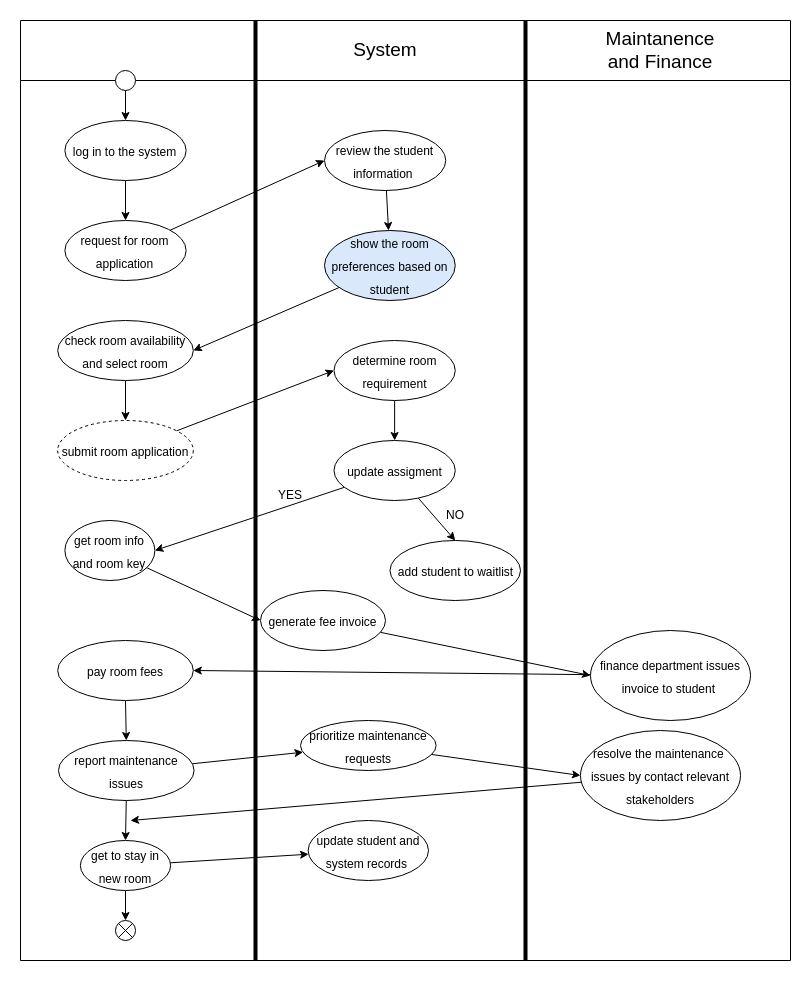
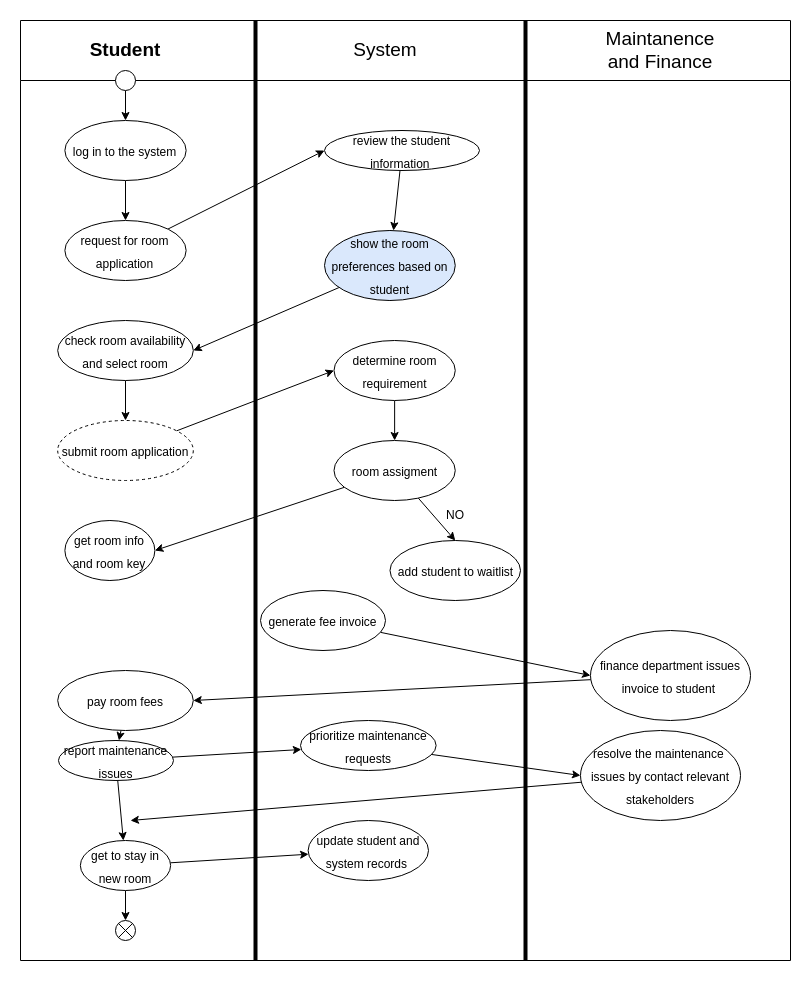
  <mxCell id="0" />
  <mxCell id="1" parent="0" />
  <mxCell id="2" value="" style="swimlane;startSize=60;fontSize=19;" parent="1" vertex="1"><mxGeometry x="20" y="20" width="770" height="940" as="geometry" /></mxCell>
  <mxCell id="3" value="" style="line;strokeWidth=4;direction=south;html=1;perimeter=backbonePerimeter;points=[];outlineConnect=0;" parent="2" vertex="1"><mxGeometry x="230" width="10" height="940" as="geometry" /></mxCell>
  <mxCell id="4" value="" style="line;strokeWidth=4;direction=south;html=1;perimeter=backbonePerimeter;points=[];outlineConnect=0;" parent="2" vertex="1"><mxGeometry x="500" width="10" height="940" as="geometry" /></mxCell>
+ <mxCell id="5" value="Student" style="text;html=1;strokeColor=none;fillColor=none;align=center;verticalAlign=middle;whiteSpace=wrap;rounded=0;fontSize=19;fontStyle=1" parent="2" vertex="1"><mxGeometry x="70" y="10" width="70" height="40" as="geometry" /></mxCell>
  <mxCell id="6" value="Maintanence and Finance" style="text;html=1;strokeColor=none;fillColor=none;align=center;verticalAlign=middle;whiteSpace=wrap;rounded=0;fontSize=19;" parent="2" vertex="1"><mxGeometry x="570" y="12.5" width="140" height="35" as="geometry" /></mxCell>
  <mxCell id="7" value="System" style="text;html=1;strokeColor=none;fillColor=none;align=center;verticalAlign=middle;whiteSpace=wrap;rounded=0;fontSize=19;" parent="2" vertex="1"><mxGeometry x="335" y="15" width="60" height="30" as="geometry" /></mxCell>
  <mxCell id="8" value="" style="edgeStyle=none;html=1;fontSize=12;" parent="2" source="9" target="15" edge="1"><mxGeometry relative="1" as="geometry" /></mxCell>
  <mxCell id="9" value="&lt;font style=&quot;font-size: 12px;&quot;&gt;log in to the system&lt;/font&gt;" style="ellipse;whiteSpace=wrap;html=1;fontSize=19;" parent="2" vertex="1"><mxGeometry x="44.38" y="100" width="121.25" height="60" as="geometry" /></mxCell>
  <mxCell id="10" value="" style="edgeStyle=none;html=1;fontSize=19;" parent="2" source="11" target="9" edge="1"><mxGeometry relative="1" as="geometry" /></mxCell>
  <mxCell id="11" value="" style="ellipse;whiteSpace=wrap;html=1;aspect=fixed;fontSize=19;" parent="2" vertex="1"><mxGeometry x="95" y="50" width="20" height="20" as="geometry" /></mxCell>
  <mxCell id="12" value="" style="edgeStyle=none;html=1;fontSize=12;" parent="2" source="13" target="31" edge="1"><mxGeometry relative="1" as="geometry" /></mxCell>
- <mxCell id="13" value="&lt;font style=&quot;font-size: 12px;&quot;&gt;review the student information&amp;nbsp;&lt;/font&gt;" style="ellipse;whiteSpace=wrap;html=1;fontSize=19;" parent="2" vertex="1"><mxGeometry x="304" y="110" width="121.25" height="60" as="geometry" /></mxCell>
+ <mxCell id="13" value="&lt;font style=&quot;font-size: 12px;&quot;&gt;review the student information&amp;nbsp;&lt;/font&gt;" style="ellipse;whiteSpace=wrap;html=1;fontSize=19;" parent="2" vertex="1"><mxGeometry x="304" y="110" width="155" height="40" as="geometry" /></mxCell>
  <mxCell id="14" value="" style="edgeStyle=none;html=1;fontSize=12;entryX=0;entryY=0.5;entryDx=0;entryDy=0;" parent="2" source="15" target="13" edge="1"><mxGeometry relative="1" as="geometry" /></mxCell>
  <mxCell id="15" value="&lt;font style=&quot;font-size: 12px;&quot;&gt;request for room application&lt;/font&gt;" style="ellipse;whiteSpace=wrap;html=1;fontSize=19;" parent="2" vertex="1"><mxGeometry x="44.38" y="200" width="121.25" height="60" as="geometry" /></mxCell>
  <mxCell id="16" value="" style="edgeStyle=none;html=1;fontSize=12;" parent="2" source="17" target="19" edge="1"><mxGeometry relative="1" as="geometry" /></mxCell>
  <mxCell id="17" value="&lt;font style=&quot;font-size: 12px;&quot;&gt;check room availability and select room&lt;/font&gt;" style="ellipse;whiteSpace=wrap;html=1;fontSize=19;" parent="2" vertex="1"><mxGeometry x="37.2" y="300" width="135.62" height="60" as="geometry" /></mxCell>
  <mxCell id="18" value="" style="edgeStyle=none;html=1;fontSize=12;entryX=0;entryY=0.5;entryDx=0;entryDy=0;" parent="2" source="19" target="33" edge="1"><mxGeometry relative="1" as="geometry" /></mxCell>
  <mxCell id="19" value="&lt;span style=&quot;font-size: 12px;&quot;&gt;submit room application&lt;/span&gt;" style="ellipse;whiteSpace=wrap;html=1;fontSize=19;dashed=1;" parent="2" vertex="1"><mxGeometry x="37.19" y="400" width="135.62" height="60" as="geometry" /></mxCell>
- <mxCell id="20" value="" style="edgeStyle=none;html=1;fontSize=12;entryX=0;entryY=0.5;entryDx=0;entryDy=0;" parent="2" source="21" target="41" edge="1"><mxGeometry relative="1" as="geometry" /></mxCell>
  <mxCell id="21" value="&lt;span style=&quot;font-size: 12px;&quot;&gt;get room info and room key&lt;/span&gt;" style="ellipse;whiteSpace=wrap;html=1;fontSize=19;" parent="2" vertex="1"><mxGeometry x="44.38" y="500" width="90" height="60" as="geometry" /></mxCell>
  <mxCell id="22" value="" style="edgeStyle=none;html=1;fontSize=12;" parent="2" source="23" target="26" edge="1"><mxGeometry relative="1" as="geometry" /></mxCell>
- <mxCell id="23" value="&lt;span style=&quot;font-size: 12px;&quot;&gt;pay room fees&lt;/span&gt;" style="ellipse;whiteSpace=wrap;html=1;fontSize=19;" parent="2" vertex="1"><mxGeometry x="37.19" y="620" width="135.62" height="60" as="geometry" /></mxCell>
+ <mxCell id="23" value="&lt;span style=&quot;font-size: 12px;&quot;&gt;pay room fees&lt;/span&gt;" style="ellipse;whiteSpace=wrap;html=1;fontSize=19;" parent="2" vertex="1"><mxGeometry x="37.19" y="650" width="135.62" height="60" as="geometry" /></mxCell>
  <mxCell id="24" value="" style="edgeStyle=none;html=1;fontSize=12;" parent="2" source="26" target="29" edge="1"><mxGeometry relative="1" as="geometry" /></mxCell>
  <mxCell id="25" value="" style="edgeStyle=none;html=1;fontSize=12;" parent="2" source="26" target="45" edge="1"><mxGeometry relative="1" as="geometry" /></mxCell>
- <mxCell id="26" value="&lt;span style=&quot;font-size: 12px;&quot;&gt;report maintenance issues&lt;/span&gt;" style="ellipse;whiteSpace=wrap;html=1;fontSize=19;" parent="2" vertex="1"><mxGeometry x="37.97" y="720" width="135.62" height="60" as="geometry" /></mxCell>
+ <mxCell id="26" value="&lt;span style=&quot;font-size: 12px;&quot;&gt;report maintenance issues&lt;/span&gt;" style="ellipse;whiteSpace=wrap;html=1;fontSize=19;" parent="2" vertex="1"><mxGeometry x="37.97" y="720" width="115" height="40" as="geometry" /></mxCell>
  <mxCell id="27" value="" style="edgeStyle=none;html=1;fontSize=12;" parent="2" source="29" target="48" edge="1"><mxGeometry relative="1" as="geometry" /></mxCell>
  <mxCell id="28" value="" style="edgeStyle=none;html=1;fontSize=12;" parent="2" source="29" target="49" edge="1"><mxGeometry relative="1" as="geometry" /></mxCell>
  <mxCell id="29" value="&lt;span style=&quot;font-size: 12px;&quot;&gt;get to stay in new room&lt;/span&gt;" style="ellipse;whiteSpace=wrap;html=1;fontSize=19;" parent="2" vertex="1"><mxGeometry x="59.88" y="820" width="90.24" height="50" as="geometry" /></mxCell>
  <mxCell id="30" value="" style="edgeStyle=none;html=1;fontSize=12;entryX=1;entryY=0.5;entryDx=0;entryDy=0;" parent="2" source="31" target="17" edge="1"><mxGeometry relative="1" as="geometry" /></mxCell>
  <mxCell id="31" value="&lt;span style=&quot;font-size: 12px;&quot;&gt;show the room preferences based on student&lt;/span&gt;" style="ellipse;whiteSpace=wrap;html=1;fontSize=19;fillColor=#dae8fc;" parent="2" vertex="1"><mxGeometry x="304" y="210" width="130.75" height="70" as="geometry" /></mxCell>
  <mxCell id="32" value="" style="edgeStyle=none;html=1;fontSize=12;entryX=0.5;entryY=0;entryDx=0;entryDy=0;" parent="2" source="33" target="36" edge="1"><mxGeometry relative="1" as="geometry" /></mxCell>
  <mxCell id="33" value="&lt;span style=&quot;font-size: 12px;&quot;&gt;determine room requirement&lt;/span&gt;" style="ellipse;whiteSpace=wrap;html=1;fontSize=19;" parent="2" vertex="1"><mxGeometry x="313.5" y="320" width="121.25" height="60" as="geometry" /></mxCell>
  <mxCell id="34" value="" style="edgeStyle=none;html=1;fontSize=12;entryX=0.5;entryY=0;entryDx=0;entryDy=0;" parent="2" source="36" target="38" edge="1"><mxGeometry relative="1" as="geometry" /></mxCell>
  <mxCell id="35" value="" style="edgeStyle=none;html=1;fontSize=12;entryX=1;entryY=0.5;entryDx=0;entryDy=0;" parent="2" source="36" target="21" edge="1"><mxGeometry relative="1" as="geometry" /></mxCell>
- <mxCell id="36" value="&lt;font style=&quot;font-size: 12px;&quot;&gt;update assigment&lt;/font&gt;" style="ellipse;whiteSpace=wrap;html=1;fontSize=19;" parent="2" vertex="1"><mxGeometry x="313.5" y="420" width="121.25" height="60" as="geometry" /></mxCell>
- <mxCell id="37" value="YES" style="text;html=1;strokeColor=none;fillColor=none;align=center;verticalAlign=middle;whiteSpace=wrap;rounded=0;fontSize=12;" parent="2" vertex="1"><mxGeometry x="240" y="460" width="60" height="30" as="geometry" /></mxCell>
+ <mxCell id="36" value="&lt;font style=&quot;font-size: 12px;&quot;&gt;room assigment&lt;/font&gt;" style="ellipse;whiteSpace=wrap;html=1;fontSize=19;" parent="2" vertex="1"><mxGeometry x="313.5" y="420" width="121.25" height="60" as="geometry" /></mxCell>
  <mxCell id="38" value="&lt;span style=&quot;font-size: 12px;&quot;&gt;add student to waitlist&lt;/span&gt;" style="ellipse;whiteSpace=wrap;html=1;fontSize=19;" parent="2" vertex="1"><mxGeometry x="369.5" y="520" width="130.5" height="60" as="geometry" /></mxCell>
  <mxCell id="39" value="NO" style="text;html=1;strokeColor=none;fillColor=none;align=center;verticalAlign=middle;whiteSpace=wrap;rounded=0;fontSize=12;" parent="2" vertex="1"><mxGeometry x="404.75" y="480" width="60" height="30" as="geometry" /></mxCell>
  <mxCell id="40" value="" style="edgeStyle=none;html=1;fontSize=12;entryX=0;entryY=0.5;entryDx=0;entryDy=0;" parent="2" source="41" target="43" edge="1"><mxGeometry relative="1" as="geometry" /></mxCell>
  <mxCell id="41" value="&lt;span style=&quot;font-size: 12px;&quot;&gt;generate fee invoice&lt;/span&gt;" style="ellipse;whiteSpace=wrap;html=1;fontSize=19;" parent="2" vertex="1"><mxGeometry x="240" y="570" width="125" height="60" as="geometry" /></mxCell>
  <mxCell id="42" value="" style="edgeStyle=none;html=1;fontSize=12;entryX=1;entryY=0.5;entryDx=0;entryDy=0;" parent="2" source="43" target="23" edge="1"><mxGeometry relative="1" as="geometry"><mxPoint x="290" y="660" as="targetPoint" /></mxGeometry></mxCell>
  <mxCell id="43" value="&lt;span style=&quot;font-size: 12px;&quot;&gt;finance department issues invoice to student&amp;nbsp;&lt;/span&gt;" style="ellipse;whiteSpace=wrap;html=1;fontSize=19;" parent="2" vertex="1"><mxGeometry x="570" y="610" width="160" height="90" as="geometry" /></mxCell>
  <mxCell id="44" value="" style="edgeStyle=none;html=1;fontSize=12;entryX=0;entryY=0.5;entryDx=0;entryDy=0;" parent="2" source="45" target="47" edge="1"><mxGeometry relative="1" as="geometry"><mxPoint x="560" y="740" as="targetPoint" /></mxGeometry></mxCell>
  <mxCell id="45" value="&lt;font style=&quot;font-size: 12px;&quot;&gt;prioritize maintenance requests&lt;/font&gt;" style="ellipse;whiteSpace=wrap;html=1;fontSize=19;" parent="2" vertex="1"><mxGeometry x="280" y="700" width="135.62" height="50" as="geometry" /></mxCell>
  <mxCell id="46" value="" style="edgeStyle=none;html=1;fontSize=12;" parent="2" source="47" edge="1"><mxGeometry relative="1" as="geometry"><mxPoint x="110" y="800" as="targetPoint" /></mxGeometry></mxCell>
  <mxCell id="47" value="&lt;span style=&quot;font-size: 12px;&quot;&gt;resolve the maintenance&amp;nbsp; issues by contact relevant stakeholders&lt;/span&gt;" style="ellipse;whiteSpace=wrap;html=1;fontSize=19;" parent="2" vertex="1"><mxGeometry x="560" y="710" width="160" height="90" as="geometry" /></mxCell>
  <mxCell id="48" value="&lt;font style=&quot;font-size: 12px;&quot;&gt;update student and system records&amp;nbsp;&lt;/font&gt;" style="ellipse;whiteSpace=wrap;html=1;fontSize=19;" parent="2" vertex="1"><mxGeometry x="287.62" y="800" width="120.37" height="60" as="geometry" /></mxCell>
  <mxCell id="49" value="" style="shape=sumEllipse;perimeter=ellipsePerimeter;whiteSpace=wrap;html=1;backgroundOutline=1;fontSize=12;" parent="2" vertex="1"><mxGeometry x="95" y="900" width="20" height="20" as="geometry" /></mxCell>
